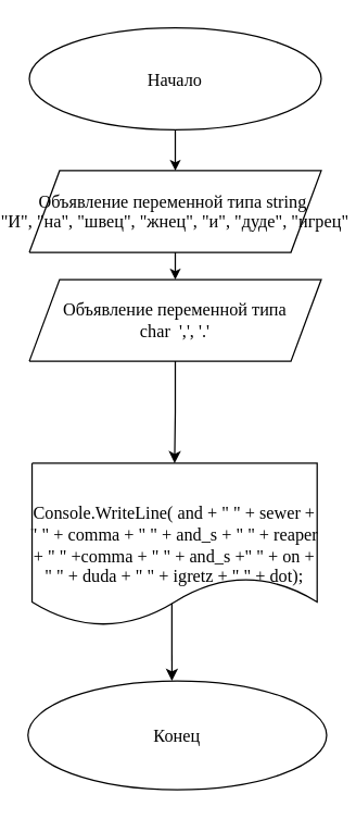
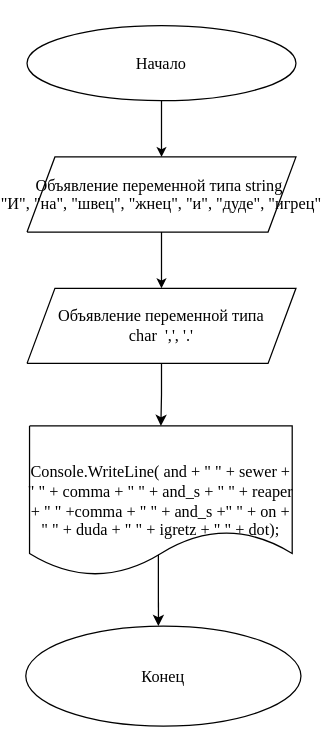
  <mxCell id="0" />
  <mxCell id="1" parent="0" />
  <mxCell id="2" value="" style="endArrow=classic;html=1;rounded=0;entryX=0.482;entryY=0;entryDx=0;entryDy=0;entryPerimeter=0;" edge="1" parent="1" target="12"><mxGeometry width="50" height="50" relative="1" as="geometry"><mxPoint x="126" y="440" as="sourcePoint" /><mxPoint x="176" y="390" as="targetPoint" /></mxGeometry></mxCell>
  <mxCell id="3" value="Background" parent="0" />
- <mxCell id="4" value="&lt;font style=&quot;font-size:13px;font-family:Times New Roman;color:#000000;direction:ltr;letter-spacing:0px;line-height:120.0%;opacity:1&quot;&gt;Начало&lt;/font&gt;" style="verticalAlign=middle;align=center;vsdxID=1;fillColor=#ffffff;gradientColor=none;shape=stencil(pZDBDsIgEER/ZbN3UjTpDfiXjd0WIkKzoG3/vmiN8eTF02ZeZieZMcXTzFCq5CsvYajeYkieJVR0ZszCk+R7GpyZqXpnbvnBsFpUGmGz2GvsnCG5gDR47hFkO26TJ/0xwapoDUVJrlRDThYbiyQTq/asxkhT8yOUhXl+y1/R6v/k7ig0hhiP9k/2Xbh7TeN2);strokeColor=#000000;spacingTop=-3;spacingBottom=-3;spacingLeft=-3;spacingRight=-3;labelBackgroundColor=none;rounded=0;html=1;whiteSpace=wrap;" parent="3" vertex="1"><mxGeometry x="21" y="20" width="215" height="75" as="geometry" /></mxCell>
+ <mxCell id="4" value="&lt;font style=&quot;font-size:13px;font-family:Times New Roman;color:#000000;direction:ltr;letter-spacing:0px;line-height:120.0%;opacity:1&quot;&gt;Начало&lt;/font&gt;" style="verticalAlign=middle;align=center;vsdxID=1;fillColor=#ffffff;gradientColor=none;shape=stencil(pZDBDsIgEER/ZbN3UjTpDfiXjd0WIkKzoG3/vmiN8eTF02ZeZieZMcXTzFCq5CsvYajeYkieJVR0ZszCk+R7GpyZqXpnbvnBsFpUGmGz2GvsnCG5gDR47hFkO26TJ/0xwapoDUVJrlRDThYbiyQTq/asxkhT8yOUhXl+y1/R6v/k7ig0hhiP9k/2Xbh7TeN2);strokeColor=#000000;spacingTop=-3;spacingBottom=-3;spacingLeft=-3;spacingRight=-3;labelBackgroundColor=none;rounded=0;html=1;whiteSpace=wrap;" parent="3" vertex="1"><mxGeometry x="21" y="20" width="215" height="60" as="geometry" /></mxCell>
  <mxCell id="5" value="&lt;font style=&quot;font-size:13px;font-family:Times New Roman;color:#000000;direction:ltr;letter-spacing:0px;line-height:120.0%;opacity:1&quot;&gt;Объявление переменной типа string&amp;nbsp;&lt;/font&gt;&lt;div&gt;&lt;font style=&quot;direction: ltr; line-height: 120%; opacity: 1;&quot;&gt;&lt;font face=&quot;Times New Roman&quot;&gt;&lt;span style=&quot;font-size: 13px;&quot;&gt;&quot;И&quot;,&amp;nbsp;&lt;/span&gt;&lt;/font&gt;&lt;span style=&quot;background-color: initial; font-size: 13px;&quot;&gt;&lt;font face=&quot;Times New Roman&quot;&gt;&quot;на&quot;,&amp;nbsp;&lt;/font&gt;&lt;/span&gt;&lt;span style=&quot;background-color: initial; font-size: 13px;&quot;&gt;&lt;font face=&quot;Times New Roman&quot;&gt;&quot;швец&quot;,&amp;nbsp;&lt;/font&gt;&lt;/span&gt;&lt;span style=&quot;background-color: initial; font-size: 13px;&quot;&gt;&lt;font face=&quot;Times New Roman&quot;&gt;&quot;жнец&quot;,&amp;nbsp;&lt;/font&gt;&lt;/span&gt;&lt;span style=&quot;background-color: initial; font-size: 13px;&quot;&gt;&lt;font face=&quot;Times New Roman&quot;&gt;&quot;и&quot;,&amp;nbsp;&lt;/font&gt;&lt;/span&gt;&lt;span style=&quot;background-color: initial; font-size: 13px;&quot;&gt;&lt;font face=&quot;Times New Roman&quot;&gt;&quot;дуде&quot;,&amp;nbsp;&lt;/font&gt;&lt;/span&gt;&lt;span style=&quot;background-color: initial; font-size: 13px;&quot;&gt;&lt;font face=&quot;Times New Roman&quot;&gt;&quot;игрец&quot;&lt;/font&gt;&lt;/span&gt;&lt;br&gt;&lt;/font&gt;&lt;/div&gt;" style="verticalAlign=middle;align=center;vsdxID=2;fillColor=#ffffff;gradientColor=none;shape=stencil(bY5bCsIwEEW3EmYBzZRCVZjMXgqdmsGYlDRWu3sx/fH1ey6ce2jxwyxmKTld5K5j8Q40eslagGlKWc453eLINA/FM13TKubhAMFsDlpEsExBY4UtNt2hDl8Yf+Hx1PTdP8mH2e6vk4awJ77Ye5Wt/fwE);strokeColor=#000000;spacingTop=-3;spacingBottom=-3;spacingLeft=-3;spacingRight=-3;labelBackgroundColor=none;rounded=0;html=1;whiteSpace=wrap;" parent="3" vertex="1"><mxGeometry x="21" y="125" width="215" height="60" as="geometry" /></mxCell>
  <mxCell id="6" value="" style="edgeStyle=orthogonalEdgeStyle;rounded=0;orthogonalLoop=1;jettySize=auto;html=1;" edge="1" parent="3" source="7" target="8"><mxGeometry relative="1" as="geometry" /></mxCell>
- <mxCell id="7" value="&lt;font style=&quot;font-size:13px;font-family:Times New Roman;color:#000000;direction:ltr;letter-spacing:0px;line-height:120.0%;opacity:1&quot;&gt;Объявление переменной типа &lt;br&gt;&lt;/font&gt;&lt;font face=&quot;Times New Roman&quot;&gt;&lt;span style=&quot;font-size: 13px;&quot;&gt;char&amp;nbsp; ',',&amp;nbsp;'.'&lt;/span&gt;&lt;/font&gt;" style="verticalAlign=middle;align=center;vsdxID=3;fillColor=#ffffff;gradientColor=none;shape=stencil(bY5bCsIwEEW3EmYBzZRCVZjMXgqdmsGYlDRWu3sx/fH1ey6ce2jxwyxmKTld5K5j8Q40eslagGlKWc453eLINA/FM13TKubhAMFsDlpEsExBY4UtNt2hDl8Yf+Hx1PTdP8mH2e6vk4awJ77Ye5Wt/fwE);strokeColor=#000000;spacingTop=-3;spacingBottom=-3;spacingLeft=-3;spacingRight=-3;labelBackgroundColor=none;rounded=0;html=1;whiteSpace=wrap;" parent="3" vertex="1"><mxGeometry x="21" y="205" width="215" height="60" as="geometry" /></mxCell>
+ <mxCell id="7" value="&lt;font style=&quot;font-size:13px;font-family:Times New Roman;color:#000000;direction:ltr;letter-spacing:0px;line-height:120.0%;opacity:1&quot;&gt;Объявление переменной типа &lt;br&gt;&lt;/font&gt;&lt;font face=&quot;Times New Roman&quot;&gt;&lt;span style=&quot;font-size: 13px;&quot;&gt;char&amp;nbsp; ',',&amp;nbsp;'.'&lt;/span&gt;&lt;/font&gt;" style="verticalAlign=middle;align=center;vsdxID=3;fillColor=#ffffff;gradientColor=none;shape=stencil(bY5bCsIwEEW3EmYBzZRCVZjMXgqdmsGYlDRWu3sx/fH1ey6ce2jxwyxmKTld5K5j8Q40eslagGlKWc453eLINA/FM13TKubhAMFsDlpEsExBY4UtNt2hDl8Yf+Hx1PTdP8mH2e6vk4awJ77Ye5Wt/fwE);strokeColor=#000000;spacingTop=-3;spacingBottom=-3;spacingLeft=-3;spacingRight=-3;labelBackgroundColor=none;rounded=0;html=1;whiteSpace=wrap;" parent="3" vertex="1"><mxGeometry x="21" y="230" width="215" height="60" as="geometry" /></mxCell>
  <mxCell id="8" value="&lt;font style=&quot;font-size:13px;font-family:Times New Roman;color:#000000;direction:ltr;letter-spacing:0px;line-height:120.0%;opacity:1&quot;&gt;Console.WriteLine( and + &amp;quot; &amp;quot; + sewer + &amp;quot; &amp;quot; + comma + &amp;quot; &amp;quot; + and_s + &amp;quot; &amp;quot; + reaper + &amp;quot; &amp;quot; +comma + &amp;quot; &amp;quot; + and_s +&amp;quot; &amp;quot; + on + &amp;quot; &amp;quot; + duda + &amp;quot; &amp;quot; + igretz + &amp;quot; &amp;quot; + dot);&lt;/font&gt;" style="verticalAlign=middle;align=center;vsdxID=17;fillColor=#ffffff;gradientColor=none;shape=stencil(fZDdCgIhEEZfReYFXAVpL9R3EXRTMt1ct+zt86egKLqZgcOB+b7hm1WrQVtO8WRuTmcrwAVrkssg+RKTOaa4By35qrKV/ByvBhUBE6B7m1hy70JHZPoDZ9boZVcaFSLgwCqtm82ACq27WfRLo0+NEDq8D+11Y1wgP1iPgkfyxXk/ajb23gz3H8gH);strokeColor=#000000;spacingTop=-3;spacingBottom=-3;spacingLeft=-3;spacingRight=-3;labelBackgroundColor=none;rounded=0;html=1;whiteSpace=wrap;" parent="3" vertex="1"><mxGeometry x="23" y="340" width="210" height="120" as="geometry" /></mxCell>
  <mxCell id="9" style="vsdxID=6;edgeStyle=none;startArrow=none;endArrow=classic;startSize=5;endSize=5;strokeColor=#000000;spacingTop=0;spacingBottom=0;spacingLeft=0;spacingRight=0;verticalAlign=middle;html=1;labelBackgroundColor=#ffffff;rounded=0;exitX=0.5;exitY=1;exitDx=0;exitDy=0;exitPerimeter=0;entryX=0.5;entryY=0;entryDx=0;entryDy=0;entryPerimeter=0" parent="3" source="4" target="5" edge="1"><mxGeometry relative="1" as="geometry"><mxPoint x="126" y="80" as="sourcePoint" /><mxPoint x="126" y="125" as="targetPoint" /><Array capacity="4" as="points" /><mxPoint y="124" as="offset" /></mxGeometry></mxCell>
  <mxCell id="10" style="vsdxID=7;edgeStyle=none;startArrow=none;endArrow=classic;startSize=5;endSize=5;strokeColor=#000000;spacingTop=0;spacingBottom=0;spacingLeft=0;spacingRight=0;verticalAlign=middle;html=1;labelBackgroundColor=#ffffff;rounded=0;exitX=0.5;exitY=1;exitDx=0;exitDy=0;exitPerimeter=0;entryX=0.5;entryY=0;entryDx=0;entryDy=0;entryPerimeter=0" parent="3" source="5" target="7" edge="1"><mxGeometry relative="1" as="geometry"><mxPoint x="126" y="185" as="sourcePoint" /><mxPoint x="126" y="230" as="targetPoint" /><Array capacity="4" as="points" /><mxPoint y="124" as="offset" /></mxGeometry></mxCell>
  <mxCell id="11" value="" style="vsdxID=10;edgeStyle=none;startArrow=none;endArrow=classic;startSize=5;endSize=5;strokeColor=#000000;spacingTop=0;spacingBottom=0;spacingLeft=0;spacingRight=0;verticalAlign=middle;html=1;labelBackgroundColor=#ffffff;rounded=0;" edge="1" parent="3" target="12"><mxGeometry relative="1" as="geometry"><mxPoint x="125" y="540" as="sourcePoint" /><mxPoint x="125" y="600" as="targetPoint" /><Array as="points" /><mxPoint y="131" as="offset" /></mxGeometry></mxCell>
  <mxCell id="12" value="&lt;font style=&quot;font-size:13px;font-family:Times New Roman;color:#000000;direction:ltr;letter-spacing:0px;line-height:120.0%;opacity:1&quot;&gt;Конец&lt;/font&gt;" style="verticalAlign=middle;align=center;vsdxID=5;fillColor=#ffffff;gradientColor=none;shape=stencil(pZDBDsIgEER/ZbN3UjTpDfiXjd0WIkKzoG3/vmiN8eTF02ZeZieZMcXTzFCq5CsvYajeYkieJVR0ZszCk+R7GpyZqXpnbvnBsFpUGmGz2GvsnCG5gDR47hFkO26TJ/0xwapoDUVJrlRDThYbiyQTq/asxkhT8yOUhXl+y1/R6v/k7ig0hhiP9k/2Xbh7TeN2);strokeColor=#000000;spacingTop=-3;spacingBottom=-3;spacingLeft=-3;spacingRight=-3;labelBackgroundColor=none;rounded=0;html=1;whiteSpace=wrap;" parent="3" vertex="1"><mxGeometry x="20" y="500" width="220" height="80" as="geometry" /></mxCell>
